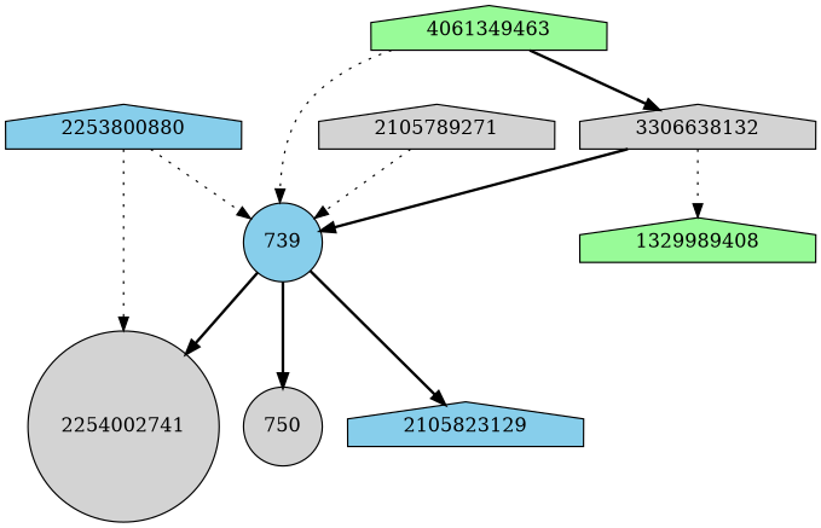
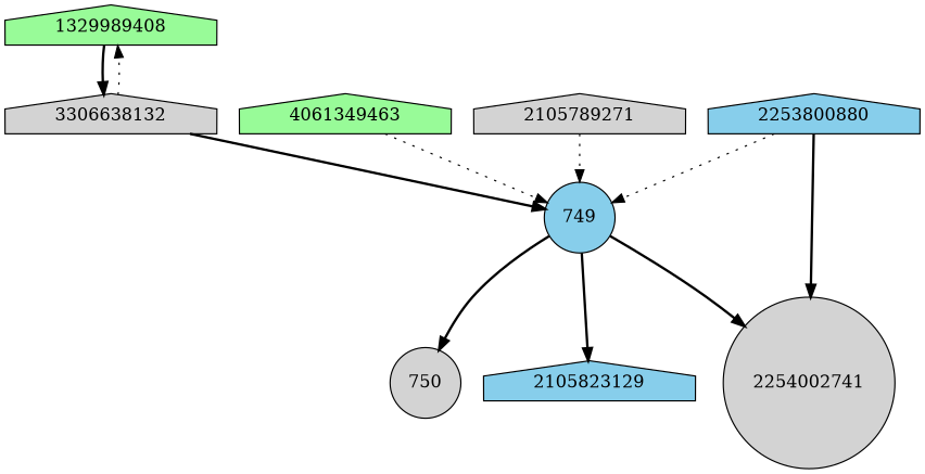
  strict digraph {
    node [fillcolor=lightgrey shape=house style=filled]
    edge [style=bold]
    1329989408 [fillcolor=palegreen]
    3306638132
-   749 [fillcolor=skyblue shape=circle label=739]
+   749 [fillcolor=skyblue shape=circle]
    4061349463 [fillcolor=palegreen]
    750 [shape=circle]
    2254002741 [shape=circle]
    2105823129 [fillcolor=skyblue]
    2253800880 [fillcolor=skyblue]
    2105789271
-   4061349463 -> 3306638132
+   1329989408 -> 3306638132
    3306638132 -> 1329989408 [style=dotted]
    3306638132 -> 749
    749 -> 750
    749 -> 2254002741
    749 -> 2105823129
    4061349463 -> 749 [style=dotted]
    2253800880 -> 749 [style=dotted]
-   2253800880 -> 2254002741 [style=dotted]
+   2253800880 -> 2254002741
    2105789271 -> 749 [style=dotted]
  }
